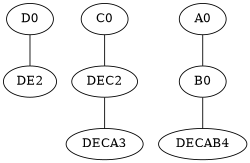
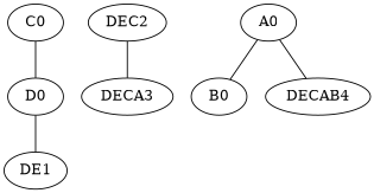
  graph {
    D0
-   DE1 [label=DE2]
+   DE1
    DEC2
    DECA3
    C0
    A0
    B0
    DECAB4
    D0 -- DE1
    DEC2 -- DECA3
-   C0 -- DEC2
+   C0 -- D0
    A0 -- B0
-   B0 -- DECAB4
+   A0 -- DECAB4
  }
